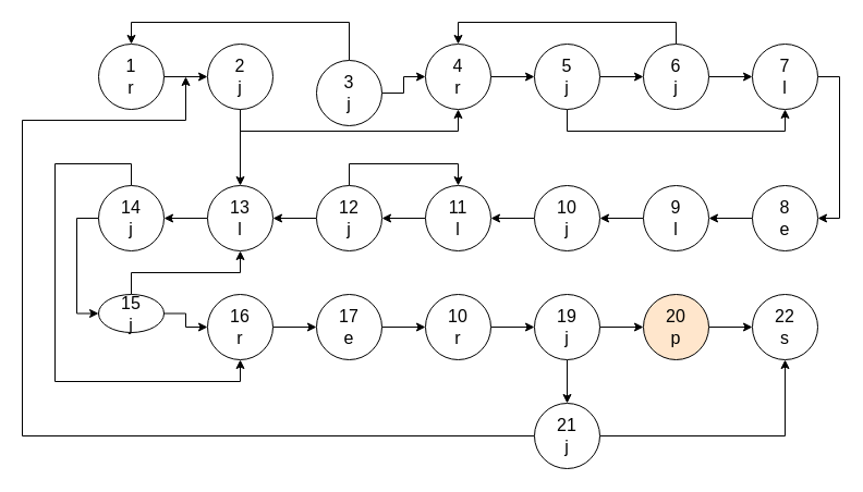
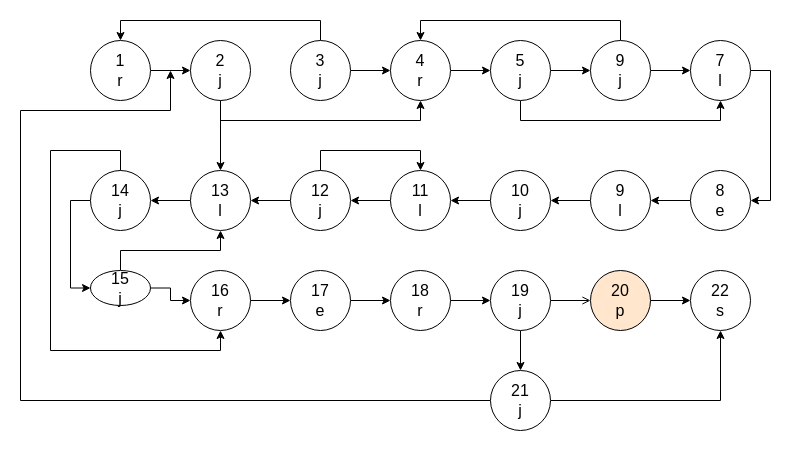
  <mxCell id="0" />
  <mxCell id="1" parent="0" />
  <mxCell id="2" value="" style="edgeStyle=orthogonalEdgeStyle;rounded=0;orthogonalLoop=1;jettySize=auto;html=1;" edge="1" parent="1" source="3" target="6"><mxGeometry relative="1" as="geometry" /></mxCell>
  <mxCell id="3" value="&lt;font style=&quot;font-size: 16px&quot;&gt;1&lt;br&gt;r&lt;/font&gt;" style="ellipse;whiteSpace=wrap;html=1;aspect=fixed;" vertex="1" parent="1"><mxGeometry x="90" y="40" width="60" height="60" as="geometry" /></mxCell>
  <mxCell id="4" value="" style="edgeStyle=orthogonalEdgeStyle;rounded=0;orthogonalLoop=1;jettySize=auto;html=1;" edge="1" parent="1" source="6" target="32"><mxGeometry relative="1" as="geometry" /></mxCell>
  <mxCell id="5" value="" style="edgeStyle=orthogonalEdgeStyle;rounded=0;orthogonalLoop=1;jettySize=auto;html=1;entryX=0.5;entryY=1;entryDx=0;entryDy=0;exitX=0.5;exitY=1;exitDx=0;exitDy=0;" edge="1" parent="1" source="6" target="11"><mxGeometry relative="1" as="geometry"><mxPoint x="220" y="180" as="targetPoint" /></mxGeometry></mxCell>
  <mxCell id="6" value="&lt;font style=&quot;font-size: 16px&quot;&gt;2&lt;br&gt;j&lt;br&gt;&lt;/font&gt;" style="ellipse;whiteSpace=wrap;html=1;aspect=fixed;" vertex="1" parent="1"><mxGeometry x="190" y="40" width="60" height="60" as="geometry" /></mxCell>
  <mxCell id="7" value="" style="edgeStyle=orthogonalEdgeStyle;rounded=0;orthogonalLoop=1;jettySize=auto;html=1;entryX=0.5;entryY=0;entryDx=0;entryDy=0;" edge="1" parent="1" source="9" target="3"><mxGeometry relative="1" as="geometry"><mxPoint x="120" y="10" as="targetPoint" /><Array as="points"><mxPoint x="320" y="20" /><mxPoint x="120" y="20" /></Array></mxGeometry></mxCell>
  <mxCell id="8" value="" style="edgeStyle=orthogonalEdgeStyle;rounded=0;orthogonalLoop=1;jettySize=auto;html=1;" edge="1" parent="1" source="9" target="11"><mxGeometry relative="1" as="geometry" /></mxCell>
- <mxCell id="9" value="&lt;font style=&quot;font-size: 16px&quot;&gt;3&lt;br&gt;j&lt;br&gt;&lt;/font&gt;" style="ellipse;whiteSpace=wrap;html=1;aspect=fixed;" vertex="1" parent="1"><mxGeometry x="290" y="55" width="60" height="60" as="geometry" /></mxCell>
+ <mxCell id="9" value="&lt;font style=&quot;font-size: 16px&quot;&gt;3&lt;br&gt;j&lt;br&gt;&lt;/font&gt;" style="ellipse;whiteSpace=wrap;html=1;aspect=fixed;" vertex="1" parent="1"><mxGeometry x="290" y="40" width="60" height="60" as="geometry" /></mxCell>
  <mxCell id="10" value="" style="edgeStyle=orthogonalEdgeStyle;rounded=0;orthogonalLoop=1;jettySize=auto;html=1;" edge="1" parent="1" source="11" target="14"><mxGeometry relative="1" as="geometry" /></mxCell>
  <mxCell id="11" value="&lt;font style=&quot;font-size: 16px&quot;&gt;4&lt;br&gt;r&lt;br&gt;&lt;/font&gt;" style="ellipse;whiteSpace=wrap;html=1;aspect=fixed;" vertex="1" parent="1"><mxGeometry x="390" y="40" width="60" height="60" as="geometry" /></mxCell>
  <mxCell id="12" value="" style="edgeStyle=orthogonalEdgeStyle;rounded=0;orthogonalLoop=1;jettySize=auto;html=1;" edge="1" parent="1" source="14" target="17"><mxGeometry relative="1" as="geometry" /></mxCell>
  <mxCell id="13" value="" style="edgeStyle=orthogonalEdgeStyle;rounded=0;orthogonalLoop=1;jettySize=auto;html=1;entryX=0.5;entryY=1;entryDx=0;entryDy=0;exitX=0.5;exitY=1;exitDx=0;exitDy=0;" edge="1" parent="1" source="14" target="19"><mxGeometry relative="1" as="geometry"><mxPoint x="520" y="180" as="targetPoint" /></mxGeometry></mxCell>
  <mxCell id="14" value="&lt;font style=&quot;font-size: 16px&quot;&gt;5&lt;br&gt;j&lt;br&gt;&lt;/font&gt;" style="ellipse;whiteSpace=wrap;html=1;aspect=fixed;" vertex="1" parent="1"><mxGeometry x="490" y="40" width="60" height="60" as="geometry" /></mxCell>
  <mxCell id="15" value="" style="edgeStyle=orthogonalEdgeStyle;rounded=0;orthogonalLoop=1;jettySize=auto;html=1;entryX=0.5;entryY=0;entryDx=0;entryDy=0;exitX=0.5;exitY=0;exitDx=0;exitDy=0;" edge="1" parent="1" source="17" target="11"><mxGeometry relative="1" as="geometry"><mxPoint x="620" y="-40" as="targetPoint" /></mxGeometry></mxCell>
  <mxCell id="16" value="" style="edgeStyle=orthogonalEdgeStyle;rounded=0;orthogonalLoop=1;jettySize=auto;html=1;" edge="1" parent="1" source="17" target="19"><mxGeometry relative="1" as="geometry" /></mxCell>
- <mxCell id="17" value="&lt;font style=&quot;font-size: 16px&quot;&gt;6&lt;br&gt;j&lt;br&gt;&lt;/font&gt;" style="ellipse;whiteSpace=wrap;html=1;aspect=fixed;" vertex="1" parent="1"><mxGeometry x="590" y="40" width="60" height="60" as="geometry" /></mxCell>
+ <mxCell id="17" value="&lt;font style=&quot;font-size: 16px&quot;&gt;9&lt;br&gt;j&lt;br&gt;&lt;/font&gt;" style="ellipse;whiteSpace=wrap;html=1;aspect=fixed;" vertex="1" parent="1"><mxGeometry x="590" y="40" width="60" height="60" as="geometry" /></mxCell>
  <mxCell id="18" value="" style="edgeStyle=orthogonalEdgeStyle;rounded=0;orthogonalLoop=1;jettySize=auto;html=1;exitX=1;exitY=0.5;exitDx=0;exitDy=0;" edge="1" parent="1" source="19" target="21"><mxGeometry relative="1" as="geometry"><Array as="points"><mxPoint x="770" y="70" /><mxPoint x="770" y="200" /></Array></mxGeometry></mxCell>
  <mxCell id="19" value="&lt;font style=&quot;font-size: 16px&quot;&gt;7&lt;br&gt;l&lt;br&gt;&lt;/font&gt;" style="ellipse;whiteSpace=wrap;html=1;aspect=fixed;" vertex="1" parent="1"><mxGeometry x="690" y="40" width="60" height="60" as="geometry" /></mxCell>
  <mxCell id="20" value="" style="edgeStyle=orthogonalEdgeStyle;rounded=0;orthogonalLoop=1;jettySize=auto;html=1;" edge="1" parent="1" source="21" target="23"><mxGeometry relative="1" as="geometry" /></mxCell>
  <mxCell id="21" value="&lt;font style=&quot;font-size: 16px&quot;&gt;8&lt;br&gt;e&lt;br&gt;&lt;/font&gt;" style="ellipse;whiteSpace=wrap;html=1;aspect=fixed;" vertex="1" parent="1"><mxGeometry x="690" y="170" width="60" height="60" as="geometry" /></mxCell>
  <mxCell id="22" value="" style="edgeStyle=orthogonalEdgeStyle;rounded=0;orthogonalLoop=1;jettySize=auto;html=1;" edge="1" parent="1" source="23" target="25"><mxGeometry relative="1" as="geometry" /></mxCell>
  <mxCell id="23" value="&lt;font style=&quot;font-size: 16px&quot;&gt;9&lt;br&gt;l&lt;br&gt;&lt;/font&gt;" style="ellipse;whiteSpace=wrap;html=1;aspect=fixed;" vertex="1" parent="1"><mxGeometry x="590" y="170" width="60" height="60" as="geometry" /></mxCell>
  <mxCell id="24" value="" style="edgeStyle=orthogonalEdgeStyle;rounded=0;orthogonalLoop=1;jettySize=auto;html=1;" edge="1" parent="1" source="25" target="27"><mxGeometry relative="1" as="geometry" /></mxCell>
  <mxCell id="25" value="&lt;font style=&quot;font-size: 16px&quot;&gt;10&lt;br&gt;j&lt;br&gt;&lt;/font&gt;" style="ellipse;whiteSpace=wrap;html=1;aspect=fixed;" vertex="1" parent="1"><mxGeometry x="490" y="170" width="60" height="60" as="geometry" /></mxCell>
  <mxCell id="26" value="" style="edgeStyle=orthogonalEdgeStyle;rounded=0;orthogonalLoop=1;jettySize=auto;html=1;" edge="1" parent="1" source="27" target="30"><mxGeometry relative="1" as="geometry" /></mxCell>
  <mxCell id="27" value="&lt;font style=&quot;font-size: 16px&quot;&gt;11&lt;br&gt;l&lt;br&gt;&lt;/font&gt;" style="ellipse;whiteSpace=wrap;html=1;aspect=fixed;" vertex="1" parent="1"><mxGeometry x="390" y="170" width="60" height="60" as="geometry" /></mxCell>
  <mxCell id="28" value="" style="edgeStyle=orthogonalEdgeStyle;rounded=0;orthogonalLoop=1;jettySize=auto;html=1;entryX=0.5;entryY=0;entryDx=0;entryDy=0;exitX=0.5;exitY=0;exitDx=0;exitDy=0;" edge="1" parent="1" source="30" target="27"><mxGeometry relative="1" as="geometry" /></mxCell>
  <mxCell id="29" value="" style="edgeStyle=orthogonalEdgeStyle;rounded=0;orthogonalLoop=1;jettySize=auto;html=1;" edge="1" parent="1" source="30" target="32"><mxGeometry relative="1" as="geometry" /></mxCell>
  <mxCell id="30" value="&lt;font style=&quot;font-size: 16px&quot;&gt;12&lt;br&gt;j&lt;br&gt;&lt;/font&gt;" style="ellipse;whiteSpace=wrap;html=1;aspect=fixed;" vertex="1" parent="1"><mxGeometry x="290" y="170" width="60" height="60" as="geometry" /></mxCell>
  <mxCell id="31" value="" style="edgeStyle=orthogonalEdgeStyle;rounded=0;orthogonalLoop=1;jettySize=auto;html=1;" edge="1" parent="1" source="32" target="35"><mxGeometry relative="1" as="geometry" /></mxCell>
  <mxCell id="32" value="&lt;font style=&quot;font-size: 16px&quot;&gt;13&lt;br&gt;l&lt;br&gt;&lt;/font&gt;" style="ellipse;whiteSpace=wrap;html=1;aspect=fixed;" vertex="1" parent="1"><mxGeometry x="190" y="170" width="60" height="60" as="geometry" /></mxCell>
  <mxCell id="33" value="" style="edgeStyle=orthogonalEdgeStyle;rounded=0;orthogonalLoop=1;jettySize=auto;html=1;exitX=0;exitY=0.5;exitDx=0;exitDy=0;entryX=0;entryY=0.5;entryDx=0;entryDy=0;" edge="1" parent="1" source="35" target="38"><mxGeometry relative="1" as="geometry" /></mxCell>
  <mxCell id="34" value="" style="edgeStyle=orthogonalEdgeStyle;rounded=0;orthogonalLoop=1;jettySize=auto;html=1;exitX=0.5;exitY=0;exitDx=0;exitDy=0;entryX=0.5;entryY=1;entryDx=0;entryDy=0;" edge="1" parent="1" source="35" target="40"><mxGeometry relative="1" as="geometry"><mxPoint x="220" y="360" as="targetPoint" /><Array as="points"><mxPoint x="120" y="150" /><mxPoint x="50" y="150" /><mxPoint x="50" y="350" /><mxPoint x="220" y="350" /></Array></mxGeometry></mxCell>
  <mxCell id="35" value="&lt;font style=&quot;font-size: 16px&quot;&gt;14&lt;br&gt;j&lt;br&gt;&lt;/font&gt;" style="ellipse;whiteSpace=wrap;html=1;aspect=fixed;" vertex="1" parent="1"><mxGeometry x="90" y="170" width="60" height="60" as="geometry" /></mxCell>
  <mxCell id="36" value="" style="edgeStyle=orthogonalEdgeStyle;rounded=0;orthogonalLoop=1;jettySize=auto;html=1;" edge="1" parent="1" source="38" target="40"><mxGeometry relative="1" as="geometry" /></mxCell>
  <mxCell id="37" value="" style="edgeStyle=orthogonalEdgeStyle;rounded=0;orthogonalLoop=1;jettySize=auto;html=1;entryX=0.5;entryY=1;entryDx=0;entryDy=0;exitX=0.5;exitY=0;exitDx=0;exitDy=0;" edge="1" parent="1" source="38" target="32"><mxGeometry relative="1" as="geometry" /></mxCell>
  <mxCell id="38" value="&lt;font style=&quot;font-size: 16px&quot;&gt;15&lt;br&gt;j&lt;br&gt;&lt;/font&gt;" style="ellipse;whiteSpace=wrap;html=1;aspect=fixed;" vertex="1" parent="1"><mxGeometry x="90" y="270" width="60" height="35" as="geometry" /></mxCell>
  <mxCell id="39" value="" style="edgeStyle=orthogonalEdgeStyle;rounded=0;orthogonalLoop=1;jettySize=auto;html=1;" edge="1" parent="1" source="40" target="42"><mxGeometry relative="1" as="geometry" /></mxCell>
  <mxCell id="40" value="&lt;font style=&quot;font-size: 16px&quot;&gt;16&lt;br&gt;r&lt;br&gt;&lt;/font&gt;" style="ellipse;whiteSpace=wrap;html=1;aspect=fixed;" vertex="1" parent="1"><mxGeometry x="190" y="270" width="60" height="60" as="geometry" /></mxCell>
  <mxCell id="41" value="" style="edgeStyle=orthogonalEdgeStyle;rounded=0;orthogonalLoop=1;jettySize=auto;html=1;" edge="1" parent="1" source="42" target="44"><mxGeometry relative="1" as="geometry" /></mxCell>
  <mxCell id="42" value="&lt;font style=&quot;font-size: 16px&quot;&gt;17&lt;br&gt;e&lt;br&gt;&lt;/font&gt;" style="ellipse;whiteSpace=wrap;html=1;aspect=fixed;" vertex="1" parent="1"><mxGeometry x="290" y="270" width="60" height="60" as="geometry" /></mxCell>
  <mxCell id="43" value="" style="edgeStyle=orthogonalEdgeStyle;rounded=0;orthogonalLoop=1;jettySize=auto;html=1;" edge="1" parent="1" source="44" target="47"><mxGeometry relative="1" as="geometry" /></mxCell>
- <mxCell id="44" value="&lt;font style=&quot;font-size: 16px&quot;&gt;10&lt;br&gt;r&lt;br&gt;&lt;/font&gt;" style="ellipse;whiteSpace=wrap;html=1;aspect=fixed;" vertex="1" parent="1"><mxGeometry x="390" y="270" width="60" height="60" as="geometry" /></mxCell>
- <mxCell id="45" value="" style="edgeStyle=orthogonalEdgeStyle;rounded=0;orthogonalLoop=1;jettySize=auto;html=1;" edge="1" parent="1" source="47" target="49"><mxGeometry relative="1" as="geometry" /></mxCell>
+ <mxCell id="44" value="&lt;font style=&quot;font-size: 16px&quot;&gt;18&lt;br&gt;r&lt;br&gt;&lt;/font&gt;" style="ellipse;whiteSpace=wrap;html=1;aspect=fixed;" vertex="1" parent="1"><mxGeometry x="390" y="270" width="60" height="60" as="geometry" /></mxCell>
+ <mxCell id="45" value="" style="edgeStyle=orthogonalEdgeStyle;rounded=0;orthogonalLoop=1;jettySize=auto;html=1;endArrow=open;" edge="1" parent="1" source="47" target="49"><mxGeometry relative="1" as="geometry" /></mxCell>
  <mxCell id="46" value="" style="edgeStyle=orthogonalEdgeStyle;rounded=0;orthogonalLoop=1;jettySize=auto;html=1;" edge="1" parent="1" source="47" target="53"><mxGeometry relative="1" as="geometry" /></mxCell>
  <mxCell id="47" value="&lt;font style=&quot;font-size: 16px&quot;&gt;19&lt;br&gt;j&lt;br&gt;&lt;/font&gt;" style="ellipse;whiteSpace=wrap;html=1;aspect=fixed;" vertex="1" parent="1"><mxGeometry x="490" y="270" width="60" height="60" as="geometry" /></mxCell>
  <mxCell id="48" value="" style="edgeStyle=orthogonalEdgeStyle;rounded=0;orthogonalLoop=1;jettySize=auto;html=1;" edge="1" parent="1" source="49" target="50"><mxGeometry relative="1" as="geometry" /></mxCell>
  <mxCell id="49" value="&lt;font style=&quot;font-size: 16px&quot;&gt;20&lt;br&gt;p&lt;br&gt;&lt;/font&gt;" style="ellipse;whiteSpace=wrap;html=1;aspect=fixed;fillColor=#ffe6cc;" vertex="1" parent="1"><mxGeometry x="590" y="270" width="60" height="60" as="geometry" /></mxCell>
  <mxCell id="50" value="&lt;font style=&quot;font-size: 16px&quot;&gt;22&lt;br&gt;s&lt;br&gt;&lt;/font&gt;" style="ellipse;whiteSpace=wrap;html=1;aspect=fixed;" vertex="1" parent="1"><mxGeometry x="690" y="270" width="60" height="60" as="geometry" /></mxCell>
  <mxCell id="51" value="" style="edgeStyle=orthogonalEdgeStyle;rounded=0;orthogonalLoop=1;jettySize=auto;html=1;entryX=0.5;entryY=1;entryDx=0;entryDy=0;" edge="1" parent="1" source="53" target="50"><mxGeometry relative="1" as="geometry"><mxPoint x="600" y="400" as="targetPoint" /></mxGeometry></mxCell>
  <mxCell id="52" value="" style="edgeStyle=orthogonalEdgeStyle;rounded=0;orthogonalLoop=1;jettySize=auto;html=1;" edge="1" parent="1" source="53"><mxGeometry relative="1" as="geometry"><mxPoint x="170" y="70" as="targetPoint" /><Array as="points"><mxPoint x="20" y="400" /><mxPoint x="20" y="110" /><mxPoint x="170" y="110" /></Array></mxGeometry></mxCell>
  <mxCell id="53" value="&lt;font style=&quot;font-size: 16px&quot;&gt;21&lt;br&gt;j&lt;br&gt;&lt;/font&gt;" style="ellipse;whiteSpace=wrap;html=1;aspect=fixed;" vertex="1" parent="1"><mxGeometry x="490" y="370" width="60" height="60" as="geometry" /></mxCell>
